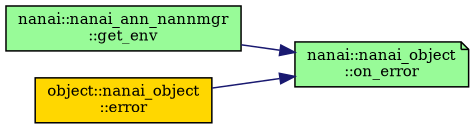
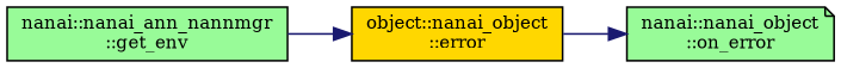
  digraph {
    fontname="DejaVu Serif"
    rankdir=LR
    node [color=black fillcolor=palegreen fontname="DejaVu Serif" fontsize=10 shape=box style=filled]
    edge [color=midnightblue fontname="DejaVu Serif" fontsize=10 labelfontname=Helvetica labelfontsize=10 style=solid]
    n1 [fontcolor=black height=0.2 label="nanai::nanai_ann_nannmgr\l::get_env" width=0.4]
    n2 [fillcolor=gold height=0.2 label="object::nanai_object\l::error" width=0.4]
    n3 [height=0.2 label="nanai::nanai_object\l::on_error" shape=note width=0.4]
-   n1 -> n3
+   n1 -> n2
    n2 -> n3
  }
